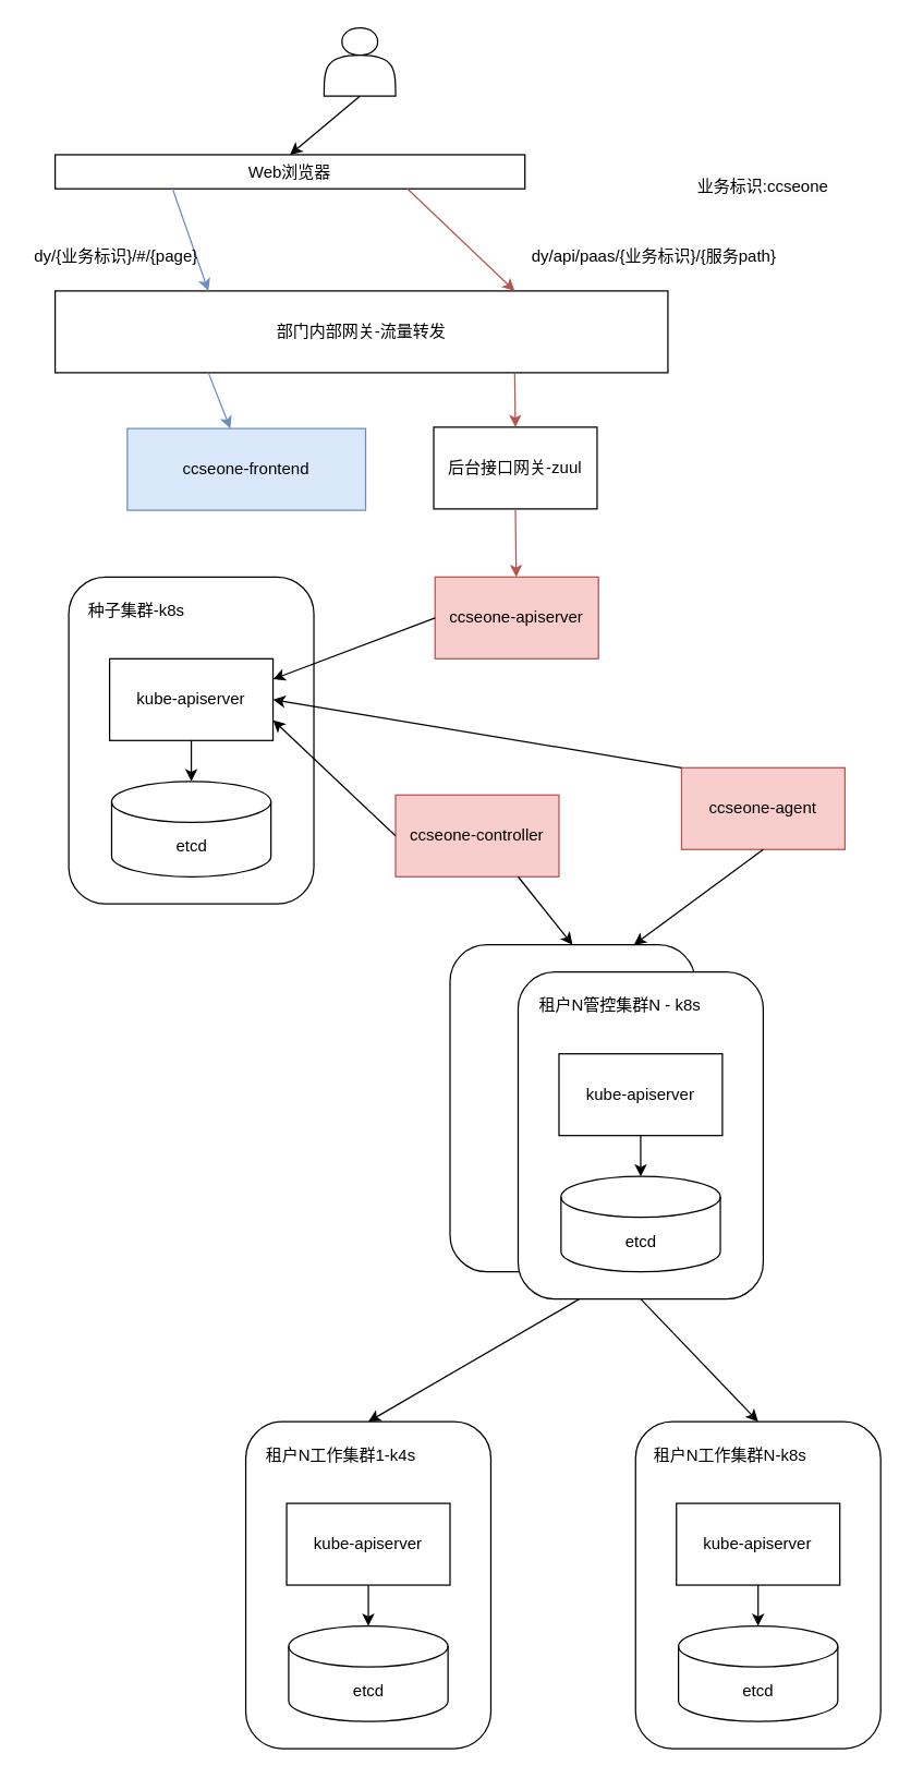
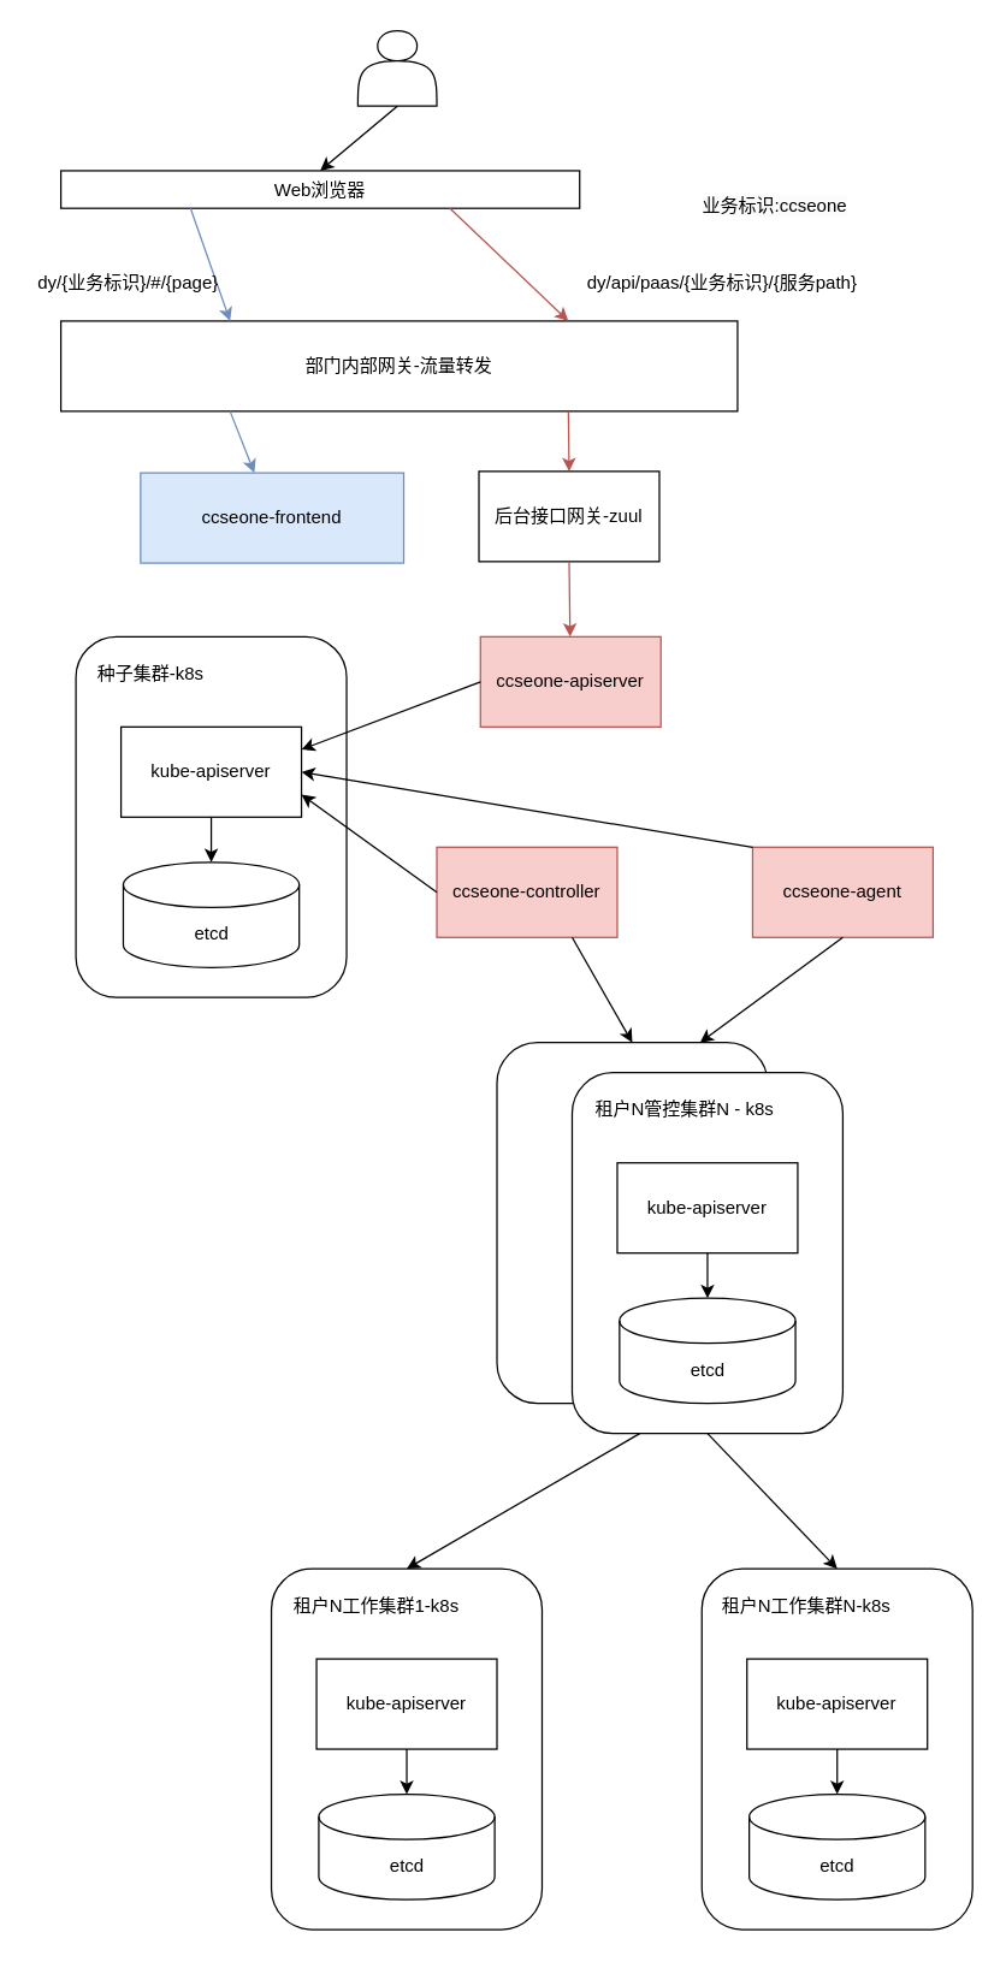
  <mxCell id="0" />
  <mxCell id="1" parent="0" />
  <mxCell id="2" value="" style="rounded=1;whiteSpace=wrap;html=1;" vertex="1" parent="1"><mxGeometry x="50" y="423" width="180" height="240" as="geometry" /></mxCell>
  <mxCell id="3" value="后台接口网关-zuul" style="rounded=0;whiteSpace=wrap;html=1;" vertex="1" parent="1"><mxGeometry x="318" y="313" width="120" height="60" as="geometry" /></mxCell>
  <mxCell id="4" value="Web浏览器" style="rounded=0;whiteSpace=wrap;html=1;" vertex="1" parent="1"><mxGeometry x="40" y="113" width="345" height="25" as="geometry" /></mxCell>
  <mxCell id="5" value="" style="shape=actor;whiteSpace=wrap;html=1;" vertex="1" parent="1"><mxGeometry x="237.5" y="20" width="52.5" height="50" as="geometry" /></mxCell>
  <mxCell id="6" value="部门内部网关-流量转发" style="rounded=0;whiteSpace=wrap;html=1;" vertex="1" parent="1"><mxGeometry x="40" y="213" width="450" height="60" as="geometry" /></mxCell>
  <mxCell id="7" value="" style="endArrow=classic;html=1;rounded=0;exitX=0.25;exitY=1;exitDx=0;exitDy=0;entryX=0.25;entryY=0;entryDx=0;entryDy=0;fillColor=#dae8fc;strokeColor=#6c8ebf;" edge="1" parent="1" source="4" target="6"><mxGeometry width="50" height="50" relative="1" as="geometry"><mxPoint x="230" y="343" as="sourcePoint" /><mxPoint x="280" y="293" as="targetPoint" /></mxGeometry></mxCell>
  <mxCell id="8" value="" style="endArrow=classic;html=1;rounded=0;exitX=0.25;exitY=1;exitDx=0;exitDy=0;fillColor=#dae8fc;strokeColor=#6c8ebf;" edge="1" parent="1" source="6" target="9"><mxGeometry width="50" height="50" relative="1" as="geometry"><mxPoint x="290" y="393" as="sourcePoint" /><mxPoint x="150" y="323" as="targetPoint" /></mxGeometry></mxCell>
  <mxCell id="9" value="ccseone-frontend" style="rounded=0;whiteSpace=wrap;html=1;fillColor=#dae8fc;strokeColor=#6c8ebf;" vertex="1" parent="1"><mxGeometry x="93" y="314" width="175" height="60" as="geometry" /></mxCell>
  <mxCell id="10" value="dy/{业务标识}/#/{page}" style="text;html=1;strokeColor=none;fillColor=none;align=center;verticalAlign=middle;whiteSpace=wrap;rounded=0;" vertex="1" parent="1"><mxGeometry x="20" y="173" width="130" height="30" as="geometry" /></mxCell>
  <mxCell id="11" value="" style="endArrow=classic;html=1;rounded=0;exitX=0.75;exitY=1;exitDx=0;exitDy=0;entryX=0.75;entryY=0;entryDx=0;entryDy=0;fillColor=#f8cecc;strokeColor=#b85450;" edge="1" parent="1" source="4" target="6"><mxGeometry width="50" height="50" relative="1" as="geometry"><mxPoint x="290" y="443" as="sourcePoint" /><mxPoint x="340" y="393" as="targetPoint" /></mxGeometry></mxCell>
  <mxCell id="12" value="" style="endArrow=classic;html=1;rounded=0;exitX=0.75;exitY=1;exitDx=0;exitDy=0;entryX=0.5;entryY=0;entryDx=0;entryDy=0;fillColor=#f8cecc;strokeColor=#b85450;" edge="1" parent="1" source="6" target="3"><mxGeometry width="50" height="50" relative="1" as="geometry"><mxPoint x="430" y="453" as="sourcePoint" /><mxPoint x="480" y="403" as="targetPoint" /></mxGeometry></mxCell>
  <mxCell id="13" value="dy/api/paas/{业务标识}/{服务path}" style="text;html=1;strokeColor=none;fillColor=none;align=center;verticalAlign=middle;whiteSpace=wrap;rounded=0;" vertex="1" parent="1"><mxGeometry x="380" y="173" width="200" height="30" as="geometry" /></mxCell>
- <mxCell id="14" value="&lt;span style=&quot;color: rgb(0, 0, 0); font-family: Helvetica; font-size: 12px; font-style: normal; font-variant-ligatures: normal; font-variant-caps: normal; font-weight: 400; letter-spacing: normal; orphans: 2; text-align: center; text-indent: 0px; text-transform: none; widows: 2; word-spacing: 0px; -webkit-text-stroke-width: 0px; background-color: rgb(251, 251, 251); text-decoration-thickness: initial; text-decoration-style: initial; text-decoration-color: initial; float: none; display: inline !important;&quot;&gt;业务标识:ccseone&lt;/span&gt;" style="text;whiteSpace=wrap;html=1;" vertex="1" parent="1"><mxGeometry x="510" y="123" width="115" height="30" as="geometry" /></mxCell>
+ <mxCell id="14" value="&lt;span style=&quot;color: rgb(0, 0, 0); font-family: Helvetica; font-size: 12px; font-style: normal; font-variant-ligatures: normal; font-variant-caps: normal; font-weight: 400; letter-spacing: normal; orphans: 2; text-align: center; text-indent: 0px; text-transform: none; widows: 2; word-spacing: 0px; -webkit-text-stroke-width: 0px; background-color: rgb(251, 251, 251); text-decoration-thickness: initial; text-decoration-style: initial; text-decoration-color: initial; float: none; display: inline !important;&quot;&gt;业务标识:ccseone&lt;/span&gt;" style="text;whiteSpace=wrap;html=1;" vertex="1" parent="1"><mxGeometry x="465" y="123" width="115" height="30" as="geometry" /></mxCell>
  <mxCell id="15" value="ccseone-apiserver" style="rounded=0;whiteSpace=wrap;html=1;fillColor=#f8cecc;strokeColor=#b85450;" vertex="1" parent="1"><mxGeometry x="319" y="423" width="120" height="60" as="geometry" /></mxCell>
  <mxCell id="16" value="" style="endArrow=classic;html=1;rounded=0;exitX=0.5;exitY=1;exitDx=0;exitDy=0;fillColor=#f8cecc;strokeColor=#b85450;" edge="1" parent="1" source="3" target="15"><mxGeometry width="50" height="50" relative="1" as="geometry"><mxPoint x="500" y="593" as="sourcePoint" /><mxPoint x="550" y="543" as="targetPoint" /></mxGeometry></mxCell>
  <mxCell id="17" value="kube-apiserver" style="rounded=0;whiteSpace=wrap;html=1;" vertex="1" parent="1"><mxGeometry x="80" y="483" width="120" height="60" as="geometry" /></mxCell>
  <mxCell id="18" value="etcd" style="shape=cylinder3;whiteSpace=wrap;html=1;boundedLbl=1;backgroundOutline=1;size=15;" vertex="1" parent="1"><mxGeometry x="81.5" y="573" width="117" height="70" as="geometry" /></mxCell>
  <mxCell id="19" value="" style="endArrow=classic;html=1;rounded=0;exitX=0.5;exitY=1;exitDx=0;exitDy=0;" edge="1" parent="1" source="17" target="18"><mxGeometry width="50" height="50" relative="1" as="geometry"><mxPoint x="310" y="683" as="sourcePoint" /><mxPoint x="360" y="633" as="targetPoint" /></mxGeometry></mxCell>
  <mxCell id="20" value="种子集群-k8s" style="text;html=1;strokeColor=none;fillColor=none;align=center;verticalAlign=middle;whiteSpace=wrap;rounded=0;" vertex="1" parent="1"><mxGeometry x="60" y="433" width="80" height="30" as="geometry" /></mxCell>
  <mxCell id="21" value="" style="endArrow=classic;html=1;rounded=0;exitX=0;exitY=0.5;exitDx=0;exitDy=0;entryX=1;entryY=0.25;entryDx=0;entryDy=0;" edge="1" parent="1" source="15" target="17"><mxGeometry width="50" height="50" relative="1" as="geometry"><mxPoint x="340" y="703" as="sourcePoint" /><mxPoint x="390" y="653" as="targetPoint" /></mxGeometry></mxCell>
- <mxCell id="22" value="ccseone-controller" style="rounded=0;whiteSpace=wrap;html=1;fillColor=#f8cecc;strokeColor=#b85450;" vertex="1" parent="1"><mxGeometry x="290" y="583" width="120" height="60" as="geometry" /></mxCell>
+ <mxCell id="22" value="ccseone-controller" style="rounded=0;whiteSpace=wrap;html=1;fillColor=#f8cecc;strokeColor=#b85450;" vertex="1" parent="1"><mxGeometry x="290" y="563" width="120" height="60" as="geometry" /></mxCell>
  <mxCell id="23" value="ccseone-agent" style="rounded=0;whiteSpace=wrap;html=1;fillColor=#f8cecc;strokeColor=#b85450;" vertex="1" parent="1"><mxGeometry x="500" y="563" width="120" height="60" as="geometry" /></mxCell>
  <mxCell id="24" value="" style="endArrow=classic;html=1;rounded=0;exitX=0;exitY=0.5;exitDx=0;exitDy=0;entryX=1;entryY=0.75;entryDx=0;entryDy=0;" edge="1" parent="1" source="22" target="17"><mxGeometry width="50" height="50" relative="1" as="geometry"><mxPoint x="390" y="793" as="sourcePoint" /><mxPoint x="440" y="743" as="targetPoint" /></mxGeometry></mxCell>
  <mxCell id="25" value="" style="endArrow=classic;html=1;rounded=0;entryX=1;entryY=0.5;entryDx=0;entryDy=0;exitX=0;exitY=0;exitDx=0;exitDy=0;" edge="1" parent="1" source="23" target="17"><mxGeometry width="50" height="50" relative="1" as="geometry"><mxPoint x="600" y="763" as="sourcePoint" /><mxPoint x="650" y="713" as="targetPoint" /></mxGeometry></mxCell>
  <mxCell id="26" value="" style="endArrow=classic;html=1;rounded=0;exitX=0.75;exitY=1;exitDx=0;exitDy=0;entryX=0.5;entryY=0;entryDx=0;entryDy=0;" edge="1" parent="1" source="22" target="44"><mxGeometry width="50" height="50" relative="1" as="geometry"><mxPoint x="600" y="963" as="sourcePoint" /><mxPoint x="650" y="913" as="targetPoint" /></mxGeometry></mxCell>
  <mxCell id="27" value="" style="endArrow=classic;html=1;rounded=0;exitX=0.5;exitY=1;exitDx=0;exitDy=0;entryX=0.75;entryY=0;entryDx=0;entryDy=0;" edge="1" parent="1" source="23" target="44"><mxGeometry width="50" height="50" relative="1" as="geometry"><mxPoint x="620" y="843" as="sourcePoint" /><mxPoint x="670" y="793" as="targetPoint" /></mxGeometry></mxCell>
  <mxCell id="28" value="" style="endArrow=classic;html=1;rounded=0;exitX=0.5;exitY=1;exitDx=0;exitDy=0;entryX=0.5;entryY=0;entryDx=0;entryDy=0;" edge="1" parent="1" source="5" target="4"><mxGeometry width="50" height="50" relative="1" as="geometry"><mxPoint x="880" y="113" as="sourcePoint" /><mxPoint x="930" y="63" as="targetPoint" /></mxGeometry></mxCell>
  <mxCell id="29" value="" style="endArrow=classic;html=1;rounded=0;exitX=0.25;exitY=1;exitDx=0;exitDy=0;entryX=0.5;entryY=0;entryDx=0;entryDy=0;" edge="1" parent="1" source="45" target="38"><mxGeometry width="50" height="50" relative="1" as="geometry"><mxPoint x="470" y="1413" as="sourcePoint" /><mxPoint x="520" y="1363" as="targetPoint" /></mxGeometry></mxCell>
  <mxCell id="30" value="" style="endArrow=classic;html=1;rounded=0;exitX=0.5;exitY=1;exitDx=0;exitDy=0;entryX=0.5;entryY=0;entryDx=0;entryDy=0;" edge="1" parent="1" source="45" target="32"><mxGeometry width="50" height="50" relative="1" as="geometry"><mxPoint x="460" y="1413" as="sourcePoint" /><mxPoint x="510" y="1363" as="targetPoint" /></mxGeometry></mxCell>
  <mxCell id="31" value="" style="group" vertex="1" connectable="0" parent="1"><mxGeometry x="466.25" y="1043" width="180" height="240" as="geometry" /></mxCell>
  <mxCell id="32" value="" style="rounded=1;whiteSpace=wrap;html=1;" vertex="1" parent="31"><mxGeometry width="180" height="240" as="geometry" /></mxCell>
  <mxCell id="33" value="kube-apiserver" style="rounded=0;whiteSpace=wrap;html=1;" vertex="1" parent="31"><mxGeometry x="30" y="60" width="120" height="60" as="geometry" /></mxCell>
  <mxCell id="34" value="etcd" style="shape=cylinder3;whiteSpace=wrap;html=1;boundedLbl=1;backgroundOutline=1;size=15;" vertex="1" parent="31"><mxGeometry x="31.5" y="150" width="117" height="70" as="geometry" /></mxCell>
  <mxCell id="35" value="" style="endArrow=classic;html=1;rounded=0;exitX=0.5;exitY=1;exitDx=0;exitDy=0;" edge="1" source="33" target="34" parent="31"><mxGeometry width="50" height="50" relative="1" as="geometry"><mxPoint x="260" y="260" as="sourcePoint" /><mxPoint x="310" y="210" as="targetPoint" /></mxGeometry></mxCell>
  <mxCell id="36" value="租户N工作集群N-k8s" style="text;html=1;strokeColor=none;fillColor=none;align=center;verticalAlign=middle;whiteSpace=wrap;rounded=0;" vertex="1" parent="31"><mxGeometry x="10" y="10" width="120" height="30" as="geometry" /></mxCell>
  <mxCell id="37" value="" style="group" vertex="1" connectable="0" parent="1"><mxGeometry x="180" y="1043" width="180" height="240" as="geometry" /></mxCell>
  <mxCell id="38" value="" style="rounded=1;whiteSpace=wrap;html=1;" vertex="1" parent="37"><mxGeometry width="180" height="240" as="geometry" /></mxCell>
  <mxCell id="39" value="kube-apiserver" style="rounded=0;whiteSpace=wrap;html=1;" vertex="1" parent="37"><mxGeometry x="30" y="60" width="120" height="60" as="geometry" /></mxCell>
  <mxCell id="40" value="etcd" style="shape=cylinder3;whiteSpace=wrap;html=1;boundedLbl=1;backgroundOutline=1;size=15;" vertex="1" parent="37"><mxGeometry x="31.5" y="150" width="117" height="70" as="geometry" /></mxCell>
  <mxCell id="41" value="" style="endArrow=classic;html=1;rounded=0;exitX=0.5;exitY=1;exitDx=0;exitDy=0;" edge="1" source="39" target="40" parent="37"><mxGeometry width="50" height="50" relative="1" as="geometry"><mxPoint x="260" y="260" as="sourcePoint" /><mxPoint x="310" y="210" as="targetPoint" /></mxGeometry></mxCell>
- <mxCell id="42" value="租户N工作集群1-k4s" style="text;html=1;strokeColor=none;fillColor=none;align=center;verticalAlign=middle;whiteSpace=wrap;rounded=0;" vertex="1" parent="37"><mxGeometry x="10" y="10" width="120" height="30" as="geometry" /></mxCell>
+ <mxCell id="42" value="租户N工作集群1-k8s" style="text;html=1;strokeColor=none;fillColor=none;align=center;verticalAlign=middle;whiteSpace=wrap;rounded=0;" vertex="1" parent="37"><mxGeometry x="10" y="10" width="120" height="30" as="geometry" /></mxCell>
  <mxCell id="43" value="" style="group" vertex="1" connectable="0" parent="1"><mxGeometry x="330" y="693" width="230" height="260" as="geometry" /></mxCell>
  <mxCell id="44" value="" style="rounded=1;whiteSpace=wrap;html=1;" vertex="1" parent="43"><mxGeometry width="180" height="240" as="geometry" /></mxCell>
  <mxCell id="45" value="" style="rounded=1;whiteSpace=wrap;html=1;" vertex="1" parent="43"><mxGeometry x="50" y="20" width="180" height="240" as="geometry" /></mxCell>
  <mxCell id="46" value="kube-apiserver" style="rounded=0;whiteSpace=wrap;html=1;" vertex="1" parent="43"><mxGeometry x="80" y="80" width="120" height="60" as="geometry" /></mxCell>
  <mxCell id="47" value="etcd" style="shape=cylinder3;whiteSpace=wrap;html=1;boundedLbl=1;backgroundOutline=1;size=15;" vertex="1" parent="43"><mxGeometry x="81.5" y="170" width="117" height="70" as="geometry" /></mxCell>
  <mxCell id="48" value="" style="endArrow=classic;html=1;rounded=0;exitX=0.5;exitY=1;exitDx=0;exitDy=0;" edge="1" source="46" target="47" parent="43"><mxGeometry width="50" height="50" relative="1" as="geometry"><mxPoint x="310" y="280" as="sourcePoint" /><mxPoint x="360" y="230" as="targetPoint" /></mxGeometry></mxCell>
  <mxCell id="49" value="租户N管控集群N - k8s" style="text;html=1;strokeColor=none;fillColor=none;align=center;verticalAlign=middle;whiteSpace=wrap;rounded=0;" vertex="1" parent="43"><mxGeometry x="60" y="30" width="130" height="30" as="geometry" /></mxCell>
